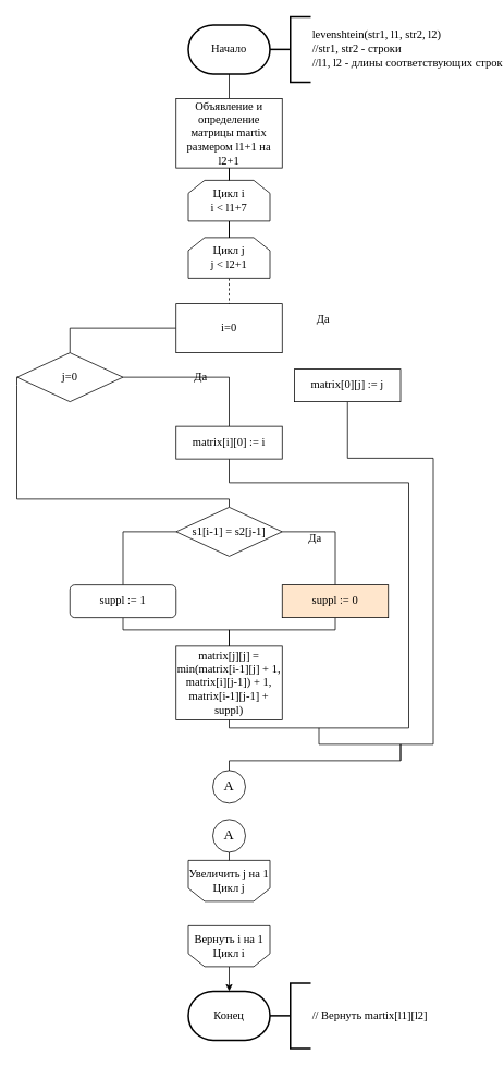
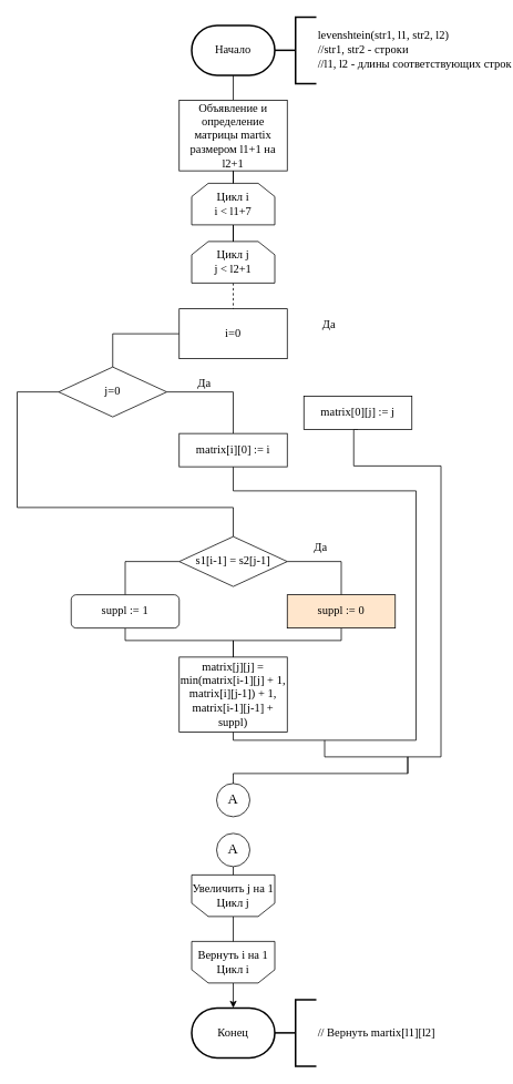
  <mxCell id="0" />
  <mxCell id="1" parent="0" />
  <mxCell id="2" style="edgeStyle=orthogonalEdgeStyle;rounded=0;orthogonalLoop=1;jettySize=auto;html=1;exitX=0.5;exitY=1;exitDx=0;exitDy=0;exitPerimeter=0;entryX=0.5;entryY=0;entryDx=0;entryDy=0;endArrow=none;endFill=0;fontFamily=Times New Roman;fontSize=14;" parent="1" source="3" target="5" edge="1"><mxGeometry relative="1" as="geometry" /></mxCell>
  <mxCell id="3" value="Начало" style="strokeWidth=2;html=1;shape=mxgraph.flowchart.terminator;whiteSpace=wrap;fontFamily=Times New Roman;fontSize=14;" parent="1" vertex="1"><mxGeometry x="230" y="30" width="100" height="60" as="geometry" /></mxCell>
  <mxCell id="4" style="edgeStyle=orthogonalEdgeStyle;rounded=0;orthogonalLoop=1;jettySize=auto;html=1;entryX=0.5;entryY=0;entryDx=0;entryDy=0;endArrow=none;endFill=0;fontFamily=Times New Roman;fontSize=14;" parent="1" source="5" target="26" edge="1"><mxGeometry relative="1" as="geometry"><mxPoint x="280" y="230" as="targetPoint" /></mxGeometry></mxCell>
  <mxCell id="5" value="Объявление и определение&lt;br style=&quot;font-size: 14px;&quot;&gt;матрицы martix размером l1+1 на l2+1" style="rounded=0;whiteSpace=wrap;html=1;fontFamily=Times New Roman;fontSize=14;" parent="1" vertex="1"><mxGeometry x="215" y="120" width="130" height="85" as="geometry" /></mxCell>
  <mxCell id="6" value="levenshtein(str1, l1, str2, l2)&lt;br style=&quot;font-size: 14px;&quot;&gt;//str1, str2 - строки&lt;br style=&quot;font-size: 14px;&quot;&gt;//l1, l2 - длины соответствующих строк" style="strokeWidth=2;html=1;shape=mxgraph.flowchart.annotation_2;align=left;labelPosition=right;pointerEvents=1;fontFamily=Times New Roman;fontSize=14;" parent="1" vertex="1"><mxGeometry x="330" y="20" width="50" height="80" as="geometry" /></mxCell>
  <mxCell id="7" style="edgeStyle=orthogonalEdgeStyle;rounded=0;orthogonalLoop=1;jettySize=auto;html=1;exitX=0;exitY=0.5;exitDx=0;exitDy=0;entryX=0.5;entryY=0;entryDx=0;entryDy=0;endArrow=none;endFill=0;fontFamily=Times New Roman;fontSize=14;" parent="1" source="8" target="13" edge="1"><mxGeometry relative="1" as="geometry" /></mxCell>
  <mxCell id="8" value="i=0" style="whiteSpace=wrap;html=1;fontFamily=Times New Roman;fontSize=14;rounded=0;" parent="1" vertex="1"><mxGeometry x="215" y="371" width="130" height="60" as="geometry" /></mxCell>
  <mxCell id="9" style="edgeStyle=orthogonalEdgeStyle;rounded=0;orthogonalLoop=1;jettySize=auto;html=1;exitX=0.5;exitY=1;exitDx=0;exitDy=0;endArrow=none;endFill=0;fontFamily=Times New Roman;fontSize=14;" parent="1" source="10" edge="1"><mxGeometry relative="1" as="geometry"><mxPoint x="280" y="952" as="targetPoint" /><Array as="points"><mxPoint x="425" y="560" /><mxPoint x="530" y="560" /><mxPoint x="530" y="910" /><mxPoint x="490" y="910" /><mxPoint x="490" y="930" /><mxPoint x="280" y="930" /></Array></mxGeometry></mxCell>
- <mxCell id="10" value="matrix[0][j] := j" style="rounded=0;whiteSpace=wrap;html=1;fontFamily=Times New Roman;fontSize=14;" parent="1" vertex="1"><mxGeometry x="360" y="451" width="130" height="40" as="geometry" /></mxCell>
+ <mxCell id="10" value="matrix[0][j] := j" style="rounded=0;whiteSpace=wrap;html=1;fontFamily=Times New Roman;fontSize=14;" parent="1" vertex="1"><mxGeometry x="365" y="476" width="130" height="40" as="geometry" /></mxCell>
  <mxCell id="11" style="edgeStyle=orthogonalEdgeStyle;rounded=0;orthogonalLoop=1;jettySize=auto;html=1;exitX=1;exitY=0.5;exitDx=0;exitDy=0;entryX=0.5;entryY=0;entryDx=0;entryDy=0;endArrow=none;endFill=0;fontFamily=Times New Roman;fontSize=14;" parent="1" source="13" target="15" edge="1"><mxGeometry relative="1" as="geometry" /></mxCell>
  <mxCell id="12" style="edgeStyle=orthogonalEdgeStyle;rounded=0;orthogonalLoop=1;jettySize=auto;html=1;exitX=0;exitY=0.5;exitDx=0;exitDy=0;entryX=0.5;entryY=0;entryDx=0;entryDy=0;endArrow=none;endFill=0;fontFamily=Times New Roman;fontSize=14;" parent="1" source="13" target="20" edge="1"><mxGeometry relative="1" as="geometry"><Array as="points"><mxPoint x="20" y="471" /><mxPoint x="20" y="610" /><mxPoint x="280" y="610" /></Array></mxGeometry></mxCell>
- <mxCell id="13" value="j=0" style="rhombus;whiteSpace=wrap;html=1;fontFamily=Times New Roman;fontSize=14;" parent="1" vertex="1"><mxGeometry x="20" y="431" width="130" height="60" as="geometry" /></mxCell>
+ <mxCell id="13" value="j=0" style="rhombus;whiteSpace=wrap;html=1;fontFamily=Times New Roman;fontSize=14;" parent="1" vertex="1"><mxGeometry x="70" y="441" width="130" height="60" as="geometry" /></mxCell>
  <mxCell id="14" style="edgeStyle=orthogonalEdgeStyle;rounded=0;orthogonalLoop=1;jettySize=auto;html=1;exitX=0.5;exitY=1;exitDx=0;exitDy=0;endArrow=none;endFill=0;fontFamily=Times New Roman;fontSize=14;" parent="1" source="15" edge="1"><mxGeometry relative="1" as="geometry"><mxPoint x="390" y="890" as="targetPoint" /><Array as="points"><mxPoint x="280" y="590" /><mxPoint x="500" y="590" /><mxPoint x="500" y="890" /></Array></mxGeometry></mxCell>
  <mxCell id="15" value="matrix[i][0] := i" style="rounded=0;whiteSpace=wrap;html=1;fontFamily=Times New Roman;fontSize=14;" parent="1" vertex="1"><mxGeometry x="215" y="521" width="130" height="40" as="geometry" /></mxCell>
  <mxCell id="16" style="edgeStyle=orthogonalEdgeStyle;rounded=0;orthogonalLoop=1;jettySize=auto;html=1;exitX=0.5;exitY=1;exitDx=0;exitDy=0;endArrow=none;endFill=0;fontFamily=Times New Roman;fontSize=14;" parent="1" source="17" edge="1"><mxGeometry relative="1" as="geometry"><mxPoint x="490" y="930" as="targetPoint" /><Array as="points"><mxPoint x="280" y="890" /><mxPoint x="390" y="890" /><mxPoint x="390" y="910" /><mxPoint x="490" y="910" /></Array></mxGeometry></mxCell>
  <mxCell id="17" value="matrix[j][j] = min(matrix[i-1][j] + 1, matrix[i][j-1]) + 1,&lt;br style=&quot;font-size: 14px;&quot;&gt;matrix[i-1][j-1] + suppl)" style="rounded=0;whiteSpace=wrap;html=1;fontFamily=Times New Roman;fontSize=14;" parent="1" vertex="1"><mxGeometry x="215" y="790" width="130" height="90" as="geometry" /></mxCell>
  <mxCell id="18" style="edgeStyle=orthogonalEdgeStyle;rounded=0;orthogonalLoop=1;jettySize=auto;html=1;exitX=1;exitY=0.5;exitDx=0;exitDy=0;entryX=0.5;entryY=0;entryDx=0;entryDy=0;endArrow=none;endFill=0;fontFamily=Times New Roman;fontSize=14;" parent="1" source="20" target="22" edge="1"><mxGeometry relative="1" as="geometry" /></mxCell>
  <mxCell id="19" style="edgeStyle=orthogonalEdgeStyle;rounded=0;orthogonalLoop=1;jettySize=auto;html=1;exitX=0;exitY=0.5;exitDx=0;exitDy=0;entryX=0.5;entryY=0;entryDx=0;entryDy=0;endArrow=none;endFill=0;fontFamily=Times New Roman;fontSize=14;" parent="1" source="20" target="24" edge="1"><mxGeometry relative="1" as="geometry" /></mxCell>
- <mxCell id="20" value="s1[i-1] = s2[j-1]" style="rhombus;whiteSpace=wrap;html=1;fontFamily=Times New Roman;fontSize=14;" parent="1" vertex="1"><mxGeometry x="215" y="620" width="130" height="60" as="geometry" /></mxCell>
+ <mxCell id="20" value="s1[i-1] = s2[j-1]" style="rhombus;whiteSpace=wrap;html=1;fontFamily=Times New Roman;fontSize=14;" parent="1" vertex="1"><mxGeometry x="215" y="645" width="130" height="60" as="geometry" /></mxCell>
  <mxCell id="21" style="edgeStyle=orthogonalEdgeStyle;rounded=0;orthogonalLoop=1;jettySize=auto;html=1;exitX=0.5;exitY=1;exitDx=0;exitDy=0;endArrow=none;endFill=0;fontFamily=Times New Roman;fontSize=14;" parent="1" source="22" edge="1"><mxGeometry relative="1" as="geometry"><mxPoint x="280" y="790" as="targetPoint" /><Array as="points"><mxPoint x="410" y="770" /><mxPoint x="280" y="770" /></Array></mxGeometry></mxCell>
  <mxCell id="22" value="suppl := 0" style="rounded=0;whiteSpace=wrap;html=1;fontFamily=Times New Roman;fontSize=14;fillColor=#ffe6cc;" parent="1" vertex="1"><mxGeometry x="345" y="715" width="130" height="40" as="geometry" /></mxCell>
  <mxCell id="23" style="edgeStyle=orthogonalEdgeStyle;rounded=0;orthogonalLoop=1;jettySize=auto;html=1;exitX=0.5;exitY=1;exitDx=0;exitDy=0;endArrow=none;endFill=0;fontFamily=Times New Roman;fontSize=14;" parent="1" source="24" target="17" edge="1"><mxGeometry relative="1" as="geometry"><Array as="points"><mxPoint x="150" y="770" /><mxPoint x="280" y="770" /></Array></mxGeometry></mxCell>
  <mxCell id="24" value="suppl := 1" style="whiteSpace=wrap;html=1;fontFamily=Times New Roman;fontSize=14;rounded=1;" parent="1" vertex="1"><mxGeometry x="85" y="715" width="130" height="40" as="geometry" /></mxCell>
  <mxCell id="25" style="edgeStyle=orthogonalEdgeStyle;rounded=0;orthogonalLoop=1;jettySize=auto;html=1;entryX=0.5;entryY=0;entryDx=0;entryDy=0;endArrow=none;endFill=0;fontFamily=Times New Roman;fontSize=14;" parent="1" source="26" target="30" edge="1"><mxGeometry relative="1" as="geometry" /></mxCell>
  <mxCell id="26" value="Цикл i&lt;br style=&quot;font-size: 14px;&quot;&gt;i &amp;lt; l1+7" style="shape=loopLimit;whiteSpace=wrap;html=1;fontFamily=Times New Roman;fontSize=14;" parent="1" vertex="1"><mxGeometry x="230" y="220" width="100" height="50" as="geometry" /></mxCell>
  <mxCell id="27" style="edgeStyle=orthogonalEdgeStyle;rounded=0;orthogonalLoop=1;jettySize=auto;html=1;exitX=0.5;exitY=0;exitDx=0;exitDy=0;entryX=0.5;entryY=0;entryDx=0;entryDy=0;entryPerimeter=0;endArrow=classic;endFill=1;fontFamily=Times New Roman;fontSize=14;" parent="1" source="28" target="33" edge="1"><mxGeometry relative="1" as="geometry" /></mxCell>
  <mxCell id="28" value="Вернуть i на 1&lt;br style=&quot;font-size: 14px;&quot;&gt;Цикл i" style="shape=loopLimit;whiteSpace=wrap;html=1;direction=west;fontFamily=Times New Roman;fontSize=14;" parent="1" vertex="1"><mxGeometry x="230" y="1132" width="100" height="50" as="geometry" /></mxCell>
  <mxCell id="29" style="edgeStyle=orthogonalEdgeStyle;rounded=0;orthogonalLoop=1;jettySize=auto;html=1;exitX=0.5;exitY=1;exitDx=0;exitDy=0;entryX=0.5;entryY=0;entryDx=0;entryDy=0;endArrow=none;endFill=0;fontFamily=Times New Roman;fontSize=14;dashed=1;" parent="1" source="30" target="8" edge="1"><mxGeometry relative="1" as="geometry" /></mxCell>
  <mxCell id="30" value="Цикл j&lt;br style=&quot;font-size: 14px;&quot;&gt;j &amp;lt; l2+1" style="shape=loopLimit;whiteSpace=wrap;html=1;fontFamily=Times New Roman;fontSize=14;" parent="1" vertex="1"><mxGeometry x="230" y="290" width="100" height="50" as="geometry" /></mxCell>
+ <mxCell id="31" style="edgeStyle=orthogonalEdgeStyle;rounded=0;orthogonalLoop=1;jettySize=auto;html=1;exitX=0.5;exitY=0;exitDx=0;exitDy=0;entryX=0.5;entryY=1;entryDx=0;entryDy=0;endArrow=none;endFill=0;fontFamily=Times New Roman;fontSize=14;" parent="1" source="32" target="28" edge="1"><mxGeometry relative="1" as="geometry" /></mxCell>
  <mxCell id="32" value="Увеличить j на 1&lt;br style=&quot;font-size: 14px;&quot;&gt;Цикл j" style="shape=loopLimit;whiteSpace=wrap;html=1;direction=west;fontFamily=Times New Roman;fontSize=14;" parent="1" vertex="1"><mxGeometry x="230" y="1052" width="100" height="50" as="geometry" /></mxCell>
  <mxCell id="33" value="Конец" style="strokeWidth=2;html=1;shape=mxgraph.flowchart.terminator;whiteSpace=wrap;fontFamily=Times New Roman;fontSize=14;" parent="1" vertex="1"><mxGeometry x="230" y="1212" width="100" height="60" as="geometry" /></mxCell>
  <mxCell id="34" value="// Вернуть martix[l1][l2]" style="strokeWidth=2;html=1;shape=mxgraph.flowchart.annotation_2;align=left;labelPosition=right;pointerEvents=1;fontFamily=Times New Roman;fontSize=14;" parent="1" vertex="1"><mxGeometry x="330" y="1202" width="50" height="80" as="geometry" /></mxCell>
  <mxCell id="35" value="Да" style="text;html=1;align=center;verticalAlign=middle;resizable=0;points=[];autosize=1;fontFamily=Times New Roman;fontSize=14;" parent="1" vertex="1"><mxGeometry x="380" y="381" width="30" height="20" as="geometry" /></mxCell>
  <mxCell id="36" value="Да" style="text;html=1;align=center;verticalAlign=middle;resizable=0;points=[];autosize=1;fontFamily=Times New Roman;fontSize=14;" parent="1" vertex="1"><mxGeometry x="230" y="451" width="30" height="20" as="geometry" /></mxCell>
  <mxCell id="37" value="Да" style="text;html=1;align=center;verticalAlign=middle;resizable=0;points=[];autosize=1;fontFamily=Times New Roman;fontSize=14;" parent="1" vertex="1"><mxGeometry x="370" y="648" width="30" height="20" as="geometry" /></mxCell>
  <mxCell id="38" value="&lt;font face=&quot;Times New Roman&quot; style=&quot;font-size: 17px;&quot;&gt;A&lt;/font&gt;" style="ellipse;whiteSpace=wrap;html=1;aspect=fixed;" vertex="1" parent="1"><mxGeometry x="260" y="942" width="40" height="40" as="geometry" /></mxCell>
  <mxCell id="39" style="edgeStyle=orthogonalEdgeStyle;rounded=0;orthogonalLoop=1;jettySize=auto;html=1;exitX=0.5;exitY=1;exitDx=0;exitDy=0;entryX=0.5;entryY=1;entryDx=0;entryDy=0;fontFamily=Times New Roman;fontSize=17;endArrow=none;endFill=0;" edge="1" parent="1" source="40" target="32"><mxGeometry relative="1" as="geometry" /></mxCell>
  <mxCell id="40" value="&lt;font face=&quot;Times New Roman&quot; style=&quot;font-size: 17px;&quot;&gt;A&lt;/font&gt;" style="ellipse;whiteSpace=wrap;html=1;aspect=fixed;" vertex="1" parent="1"><mxGeometry x="260" y="1002" width="40" height="40" as="geometry" /></mxCell>
